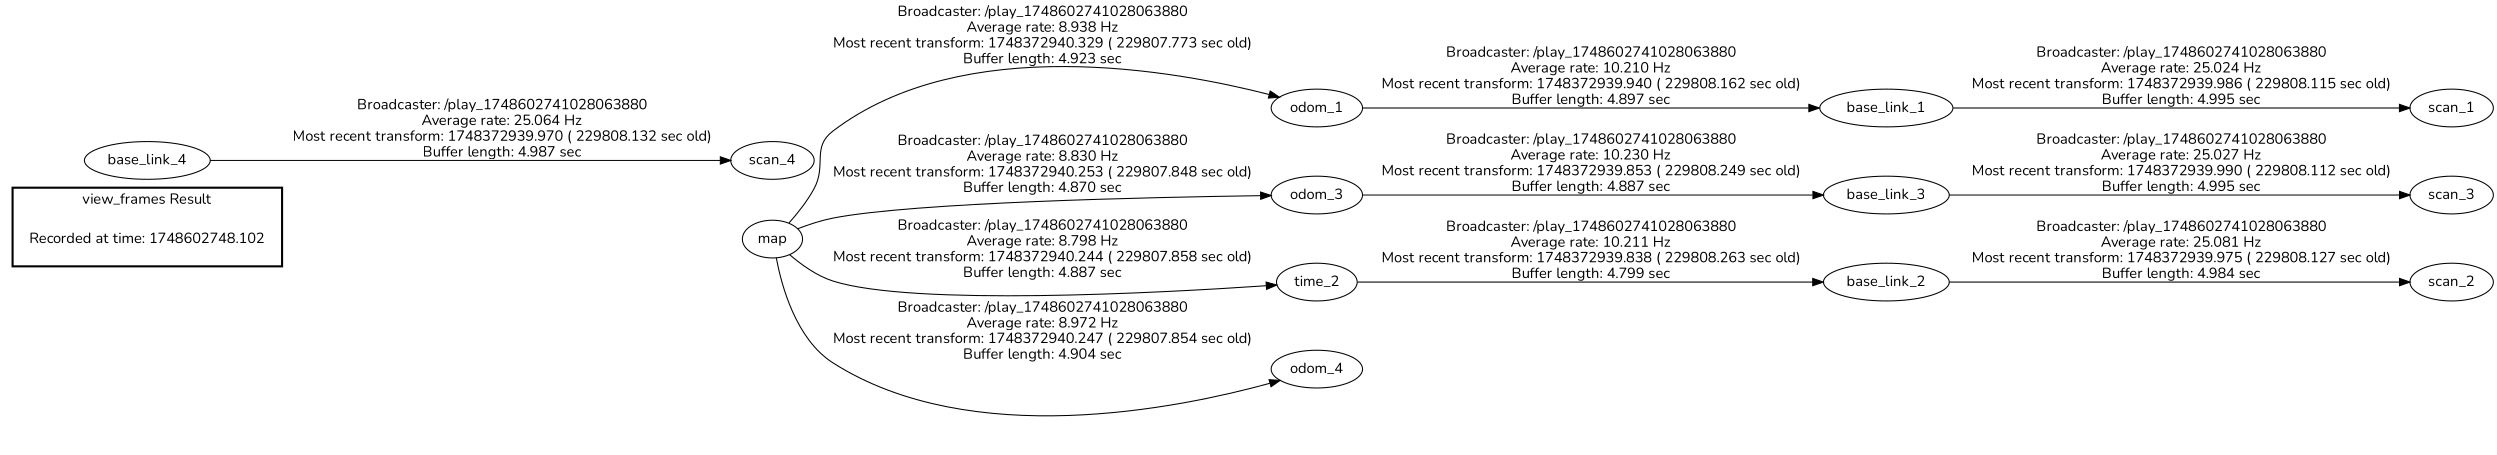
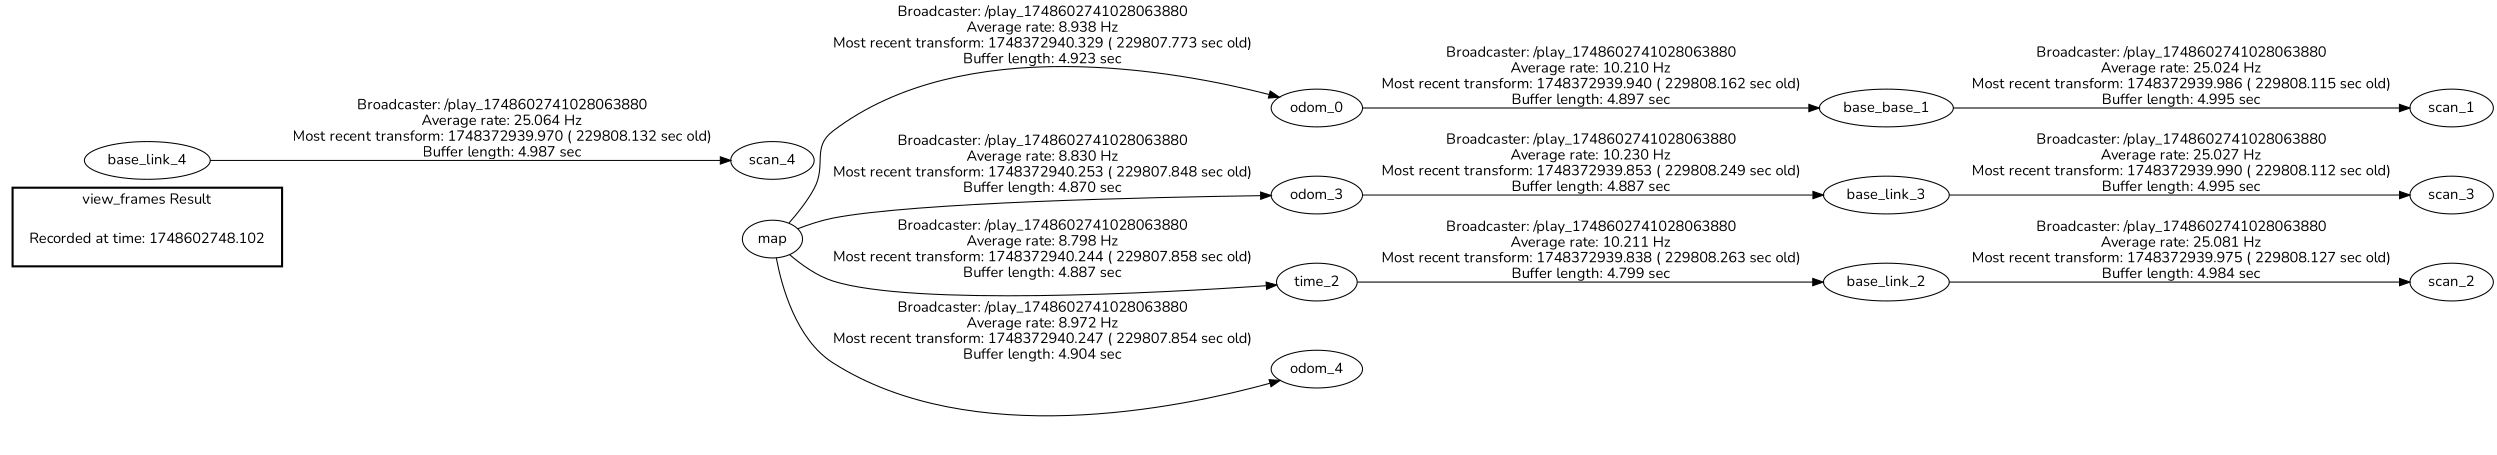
  digraph {
    fontname=Nunito
    rankdir=LR
    node [fontname=Nunito]
    edge [fontname=Nunito]
    "Recorded at time: 1748602748.102" [shape=plaintext]
    map
-   base_link_1
+   base_link_1 [label=base_base_1]
    scan_1
-   odom_1
+   odom_1 [label=odom_0]
    base_link_3
    scan_3
    odom_3
    base_link_4
    scan_4
    base_link_2
    scan_2
    n13 [label=time_2]
    odom_4
    subgraph cluster_1 {
      color=black
      label="view_frames Result"
      style=bold
      "Recorded at time: 1748602748.102"
    }
    "Recorded at time: 1748602748.102" -> map [style=invis]
    map -> odom_1 [label="Broadcaster: /play_1748602741028063880\nAverage rate: 8.938 Hz\nMost recent transform: 1748372940.329 ( 229807.773 sec old)\nBuffer length: 4.923 sec\n"]
    map -> odom_3 [label="Broadcaster: /play_1748602741028063880\nAverage rate: 8.830 Hz\nMost recent transform: 1748372940.253 ( 229807.848 sec old)\nBuffer length: 4.870 sec\n"]
    map -> n13 [label="Broadcaster: /play_1748602741028063880\nAverage rate: 8.798 Hz\nMost recent transform: 1748372940.244 ( 229807.858 sec old)\nBuffer length: 4.887 sec\n"]
    map -> odom_4 [label="Broadcaster: /play_1748602741028063880\nAverage rate: 8.972 Hz\nMost recent transform: 1748372940.247 ( 229807.854 sec old)\nBuffer length: 4.904 sec\n"]
    base_link_1 -> scan_1 [label="Broadcaster: /play_1748602741028063880\nAverage rate: 25.024 Hz\nMost recent transform: 1748372939.986 ( 229808.115 sec old)\nBuffer length: 4.995 sec\n"]
    odom_1 -> base_link_1 [label="Broadcaster: /play_1748602741028063880\nAverage rate: 10.210 Hz\nMost recent transform: 1748372939.940 ( 229808.162 sec old)\nBuffer length: 4.897 sec\n"]
    base_link_3 -> scan_3 [label="Broadcaster: /play_1748602741028063880\nAverage rate: 25.027 Hz\nMost recent transform: 1748372939.990 ( 229808.112 sec old)\nBuffer length: 4.995 sec\n"]
    odom_3 -> base_link_3 [label="Broadcaster: /play_1748602741028063880\nAverage rate: 10.230 Hz\nMost recent transform: 1748372939.853 ( 229808.249 sec old)\nBuffer length: 4.887 sec\n"]
    base_link_4 -> scan_4 [label="Broadcaster: /play_1748602741028063880\nAverage rate: 25.064 Hz\nMost recent transform: 1748372939.970 ( 229808.132 sec old)\nBuffer length: 4.987 sec\n"]
    base_link_2 -> scan_2 [label="Broadcaster: /play_1748602741028063880\nAverage rate: 25.081 Hz\nMost recent transform: 1748372939.975 ( 229808.127 sec old)\nBuffer length: 4.984 sec\n"]
    n13 -> base_link_2 [label="Broadcaster: /play_1748602741028063880\nAverage rate: 10.211 Hz\nMost recent transform: 1748372939.838 ( 229808.263 sec old)\nBuffer length: 4.799 sec\n"]
  }
